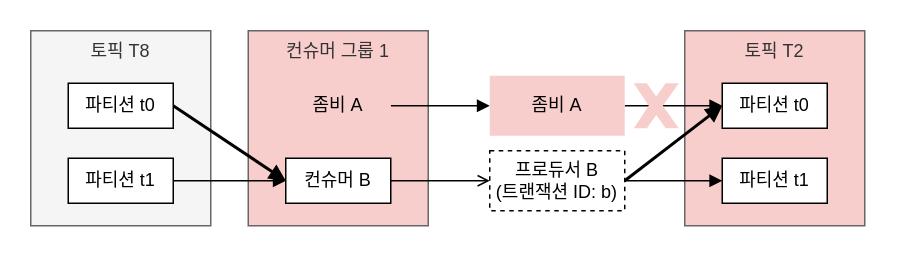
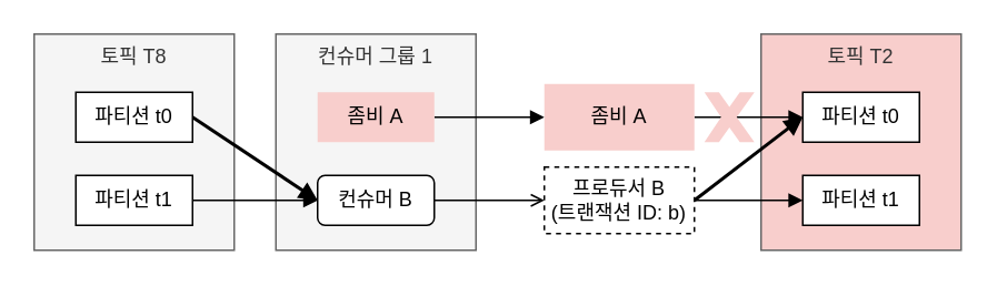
  <mxCell id="0" />
  <mxCell id="1" parent="0" />
  <mxCell id="2" value="토픽 T2" style="rounded=0;whiteSpace=wrap;html=1;verticalAlign=top;fillColor=#f8cecc;fontColor=#333333;strokeColor=#666666;" vertex="1" parent="1"><mxGeometry x="456" y="20" width="120" height="130" as="geometry" /></mxCell>
- <mxCell id="3" value="컨슈머 그룹 1" style="rounded=0;whiteSpace=wrap;html=1;verticalAlign=top;fillColor=#f8cecc;fontColor=#333333;strokeColor=#666666;" vertex="1" parent="1"><mxGeometry x="165" y="20" width="120" height="130" as="geometry" /></mxCell>
+ <mxCell id="3" value="컨슈머 그룹 1" style="rounded=0;whiteSpace=wrap;html=1;verticalAlign=top;fillColor=#f5f5f5;fontColor=#333333;strokeColor=#666666;" vertex="1" parent="1"><mxGeometry x="165" y="20" width="120" height="130" as="geometry" /></mxCell>
  <mxCell id="4" value="토픽 T8" style="rounded=0;whiteSpace=wrap;html=1;verticalAlign=top;fillColor=#f5f5f5;fontColor=#333333;strokeColor=#666666;" vertex="1" parent="1"><mxGeometry x="20" y="20" width="120" height="130" as="geometry" /></mxCell>
  <mxCell id="5" style="rounded=0;orthogonalLoop=1;jettySize=auto;html=1;endArrow=block;endFill=1;entryX=0;entryY=0.5;entryDx=0;entryDy=0;exitX=1;exitY=0.5;exitDx=0;exitDy=0;strokeWidth=2;" edge="1" parent="1" source="6" target="12"><mxGeometry relative="1" as="geometry" /></mxCell>
  <mxCell id="6" value="파티션 t0" style="rounded=0;whiteSpace=wrap;html=1;" vertex="1" parent="1"><mxGeometry x="45" y="55" width="70" height="30" as="geometry" /></mxCell>
  <mxCell id="7" style="edgeStyle=orthogonalEdgeStyle;rounded=0;orthogonalLoop=1;jettySize=auto;html=1;entryX=0;entryY=0.5;entryDx=0;entryDy=0;endArrow=block;endFill=1;" edge="1" parent="1" source="8" target="12"><mxGeometry relative="1" as="geometry" /></mxCell>
  <mxCell id="8" value="파티션 t1" style="rounded=0;whiteSpace=wrap;html=1;" vertex="1" parent="1"><mxGeometry x="45" y="105" width="70" height="30" as="geometry" /></mxCell>
  <mxCell id="9" style="rounded=0;orthogonalLoop=1;jettySize=auto;html=1;entryX=0;entryY=0.5;entryDx=0;entryDy=0;endArrow=block;endFill=1;" edge="1" parent="1" source="10" target="14"><mxGeometry relative="1" as="geometry" /></mxCell>
  <mxCell id="10" value="좀비 A" style="rounded=0;whiteSpace=wrap;html=1;fillColor=#f8cecc;strokeColor=none;" vertex="1" parent="1"><mxGeometry x="190" y="55" width="70" height="30" as="geometry" /></mxCell>
  <mxCell id="11" style="rounded=0;orthogonalLoop=1;jettySize=auto;html=1;endArrow=open;endFill=1;" edge="1" parent="1" source="12" target="17"><mxGeometry relative="1" as="geometry" /></mxCell>
- <mxCell id="12" value="컨슈머 B" style="rounded=0;whiteSpace=wrap;html=1;" vertex="1" parent="1"><mxGeometry x="190" y="105" width="70" height="30" as="geometry" /></mxCell>
+ <mxCell id="12" value="컨슈머 B" style="whiteSpace=wrap;html=1;rounded=1;" vertex="1" parent="1"><mxGeometry x="190" y="105" width="70" height="30" as="geometry" /></mxCell>
  <mxCell id="13" style="rounded=0;orthogonalLoop=1;jettySize=auto;html=1;entryX=0;entryY=0.5;entryDx=0;entryDy=0;endArrow=block;endFill=1;" edge="1" parent="1" source="14" target="18"><mxGeometry relative="1" as="geometry" /></mxCell>
  <mxCell id="14" value="좀비 A" style="rounded=0;whiteSpace=wrap;html=1;fillColor=#f8cecc;strokeColor=none;" vertex="1" parent="1"><mxGeometry x="326" y="50" width="90" height="40" as="geometry" /></mxCell>
  <mxCell id="15" style="rounded=0;orthogonalLoop=1;jettySize=auto;html=1;entryX=0;entryY=0.5;entryDx=0;entryDy=0;endArrow=block;endFill=1;" edge="1" parent="1" source="17" target="19"><mxGeometry relative="1" as="geometry" /></mxCell>
  <mxCell id="16" style="rounded=0;orthogonalLoop=1;jettySize=auto;html=1;entryX=0;entryY=0.5;entryDx=0;entryDy=0;endArrow=block;endFill=1;exitX=1;exitY=0.5;exitDx=0;exitDy=0;strokeWidth=2;" edge="1" parent="1" source="17" target="18"><mxGeometry relative="1" as="geometry" /></mxCell>
  <mxCell id="17" value="프로듀서 B&lt;div&gt;(트랜잭션 ID: b)&lt;/div&gt;" style="rounded=0;whiteSpace=wrap;html=1;dashed=1;" vertex="1" parent="1"><mxGeometry x="326" y="100" width="90" height="40" as="geometry" /></mxCell>
  <mxCell id="18" value="파티션 t0" style="rounded=0;whiteSpace=wrap;html=1;" vertex="1" parent="1"><mxGeometry x="481" y="55" width="70" height="30" as="geometry" /></mxCell>
  <mxCell id="19" value="파티션 t1" style="rounded=0;whiteSpace=wrap;html=1;" vertex="1" parent="1"><mxGeometry x="481" y="105" width="70" height="30" as="geometry" /></mxCell>
  <mxCell id="20" value="" style="verticalLabelPosition=bottom;verticalAlign=top;html=1;shape=mxgraph.basic.x;fillColor=#f8cecc;strokeColor=none;" vertex="1" parent="1"><mxGeometry x="422" y="55" width="30" height="30" as="geometry" /></mxCell>
